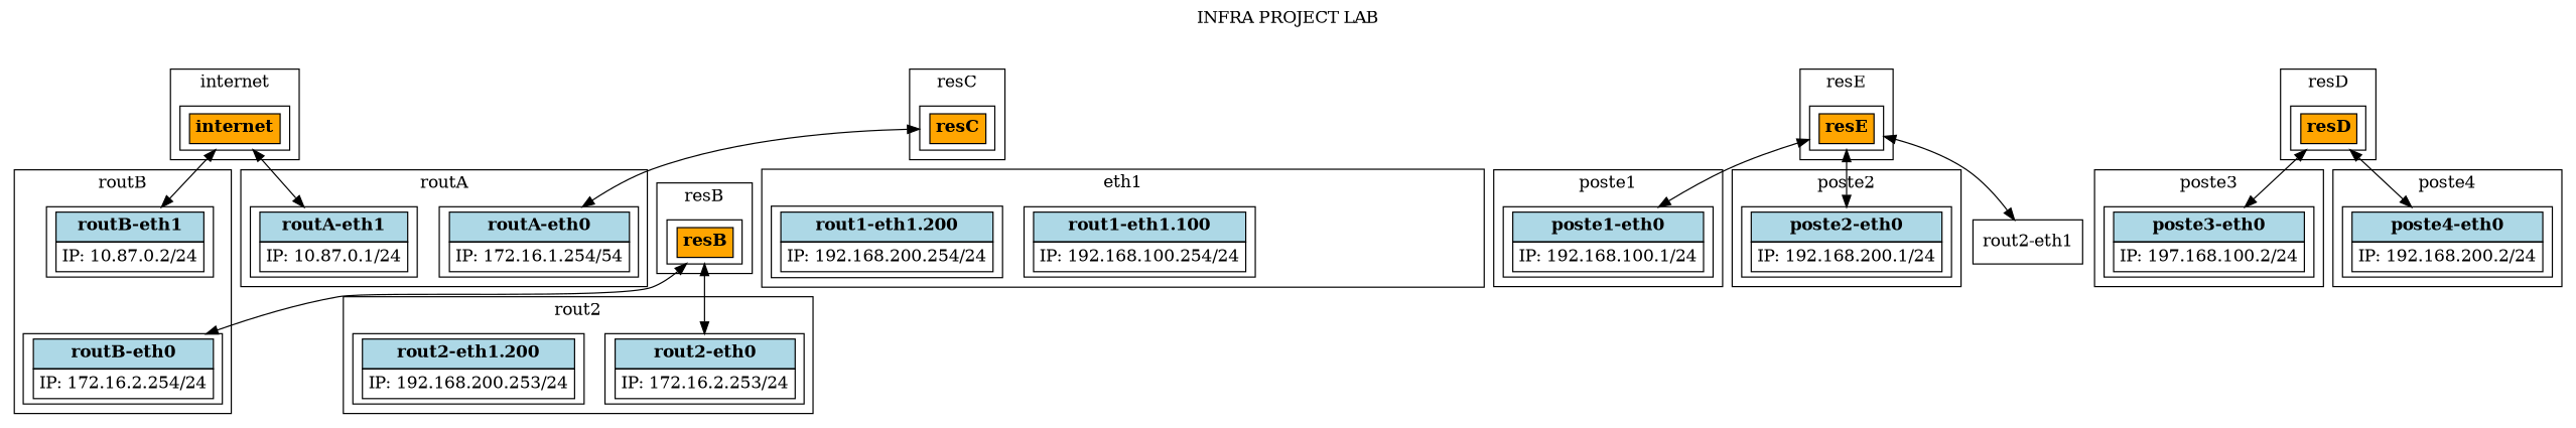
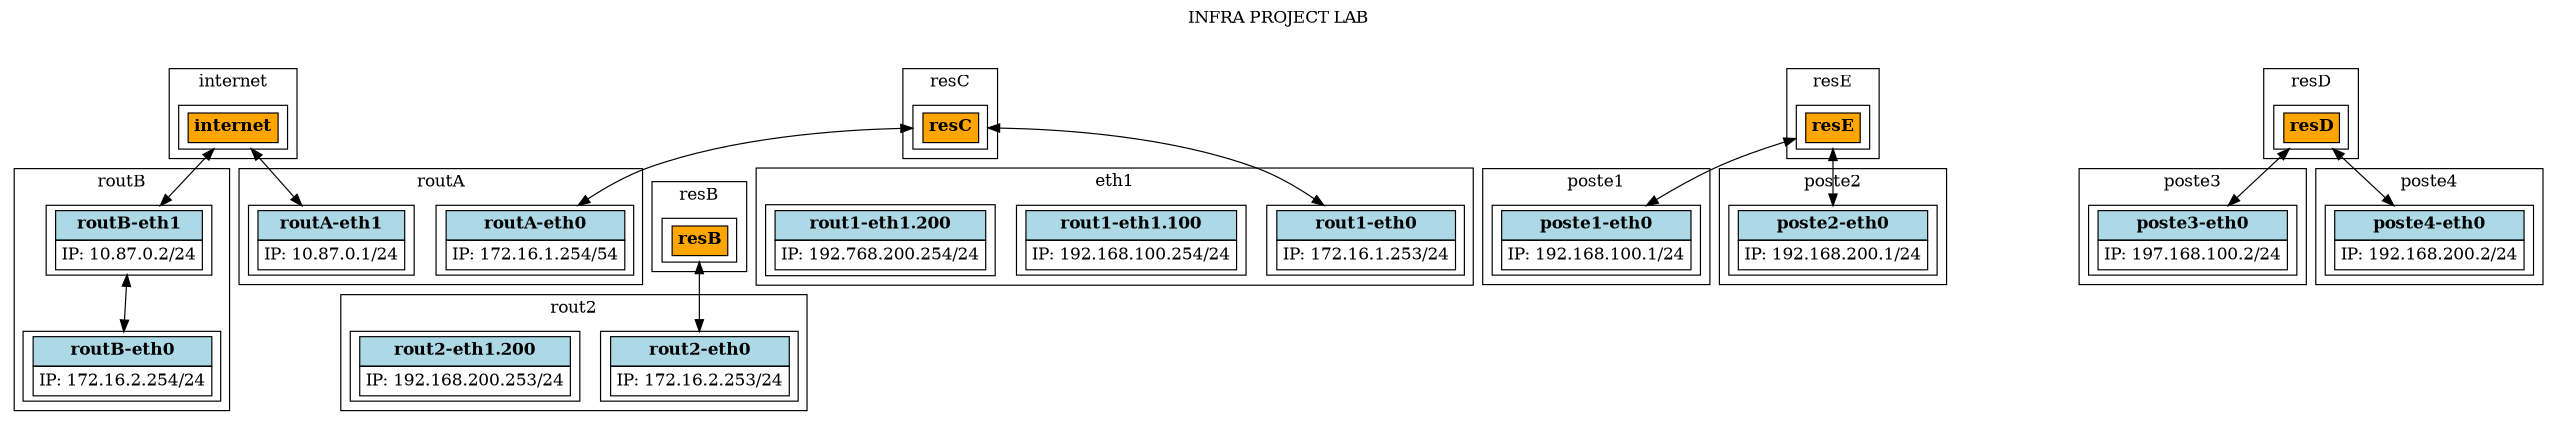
  digraph {
    label="INFRA PROJECT LAB"
    labelloc=top
    node [shape=record]
    edge [dir=both]
    n1 [label=<             <table border="0" cellborder="1" cellspacing="0" cellpadding="4">                 <tr><td bgcolor="lightblue"><b>routA-eth0</b></td></tr>                 <tr><td align="left">IP: 172.16.1.254/54</td></tr>             </table>         >]
    n2 [label=<             <table border="0" cellborder="1" cellspacing="0" cellpadding="4">                 <tr><td bgcolor="lightblue"><b>routA-eth1</b></td></tr>                 <tr><td align="left">IP: 10.87.0.1/24</td></tr>             </table>         >]
    n3 [label=<             <table border="0" cellborder="1" cellspacing="0" cellpadding="4">                 <tr><td bgcolor="lightblue"><b>routB-eth0</b></td></tr>                 <tr><td align="left">IP: 172.16.2.254/24</td></tr>             </table>         >]
    n4 [label=<             <table border="0" cellborder="1" cellspacing="0" cellpadding="4">                 <tr><td bgcolor="lightblue"><b>routB-eth1</b></td></tr>                 <tr><td align="left">IP: 10.87.0.2/24</td></tr>             </table>         >]
+   n5 [label=<             <table border="0" cellborder="1" cellspacing="0" cellpadding="4">                 <tr><td bgcolor="lightblue"><b>rout1-eth0</b></td></tr>                 <tr><td align="left">IP: 172.16.1.253/24</td></tr>             </table>         >]
    n6 [label=<             <table border="0" cellborder="1" cellspacing="0" cellpadding="4">                 <tr><td bgcolor="lightblue"><b>rout1-eth1.100</b></td></tr>                 <tr><td align="left">IP: 192.168.100.254/24</td></tr>             </table>         >]
-   n7 [label=<             <table border="0" cellborder="1" cellspacing="0" cellpadding="4">                 <tr><td bgcolor="lightblue"><b>rout1-eth1.200</b></td></tr>                 <tr><td align="left">IP: 192.168.200.254/24</td></tr>             </table>         >]
+   n7 [label=<             <table border="0" cellborder="1" cellspacing="0" cellpadding="4">                 <tr><td bgcolor="lightblue"><b>rout1-eth1.200</b></td></tr>                 <tr><td align="left">IP: 192.768.200.254/24</td></tr>             </table>         >]
    n8 [label=<             <table border="0" cellborder="1" cellspacing="0" cellpadding="4">                 <tr><td bgcolor="lightblue"><b>rout2-eth0</b></td></tr>                 <tr><td align="left">IP: 172.16.2.253/24</td></tr>             </table>         >]
    n9 [label=<             <table border="0" cellborder="1" cellspacing="0" cellpadding="4">                 <tr><td bgcolor="lightblue"><b>rout2-eth1.200</b></td></tr>                 <tr><td align="left">IP: 192.168.200.253/24</td></tr>             </table>         >]
    n10 [label=<             <table border="0" cellborder="1" cellspacing="0" cellpadding="4">                 <tr><td bgcolor="lightblue"><b>poste1-eth0</b></td></tr>                 <tr><td align="left">IP: 192.168.100.1/24</td></tr>             </table>         >]
    n11 [label=<             <table border="0" cellborder="1" cellspacing="0" cellpadding="4">                 <tr><td bgcolor="lightblue"><b>poste2-eth0</b></td></tr>                 <tr><td align="left">IP: 192.168.200.1/24</td></tr>             </table>         >]
    n12 [label=<             <table border="0" cellborder="1" cellspacing="0" cellpadding="4">                 <tr><td bgcolor="lightblue"><b>poste3-eth0</b></td></tr>                 <tr><td align="left">IP: 197.168.100.2/24</td></tr>             </table>         >]
    n13 [label=<             <table border="0" cellborder="1" cellspacing="0" cellpadding="4">                 <tr><td bgcolor="lightblue"><b>poste4-eth0</b></td></tr>                 <tr><td align="left">IP: 192.168.200.2/24</td></tr>             </table>         >]
    n14 [label=<             <table border="0" cellborder="1" cellspacing="0" cellpadding="4">                 <tr><td bgcolor="orange"><b>internet</b></td></tr>             </table>         >]
    n15 [label=<             <table border="0" cellborder="1" cellspacing="0" cellpadding="4">                 <tr><td bgcolor="orange"><b>resB</b></td></tr>             </table>         >]
    n16 [label=<             <table border="0" cellborder="1" cellspacing="0" cellpadding="4">                 <tr><td bgcolor="orange"><b>resC</b></td></tr>             </table>         >]
    n17 [label=<             <table border="0" cellborder="1" cellspacing="0" cellpadding="4">                 <tr><td bgcolor="orange"><b>resD</b></td></tr>             </table>         >]
    n18 [label=<             <table border="0" cellborder="1" cellspacing="0" cellpadding="4">                 <tr><td bgcolor="orange"><b>resE</b></td></tr>             </table>         >]
-   "rout2-eth1"
    subgraph cluster_1 {
      label=routA
      n1
      n2
    }
    subgraph cluster_2 {
      label=routB
      n3
      n4
    }
    subgraph cluster_3 {
      label=eth1
+     n5
      n6
      n7
    }
    subgraph cluster_4 {
      label=rout2
      n8
      n9
    }
    subgraph cluster_5 {
      label=poste1
      n10
    }
    subgraph cluster_6 {
      label=poste2
      n11
    }
    subgraph cluster_7 {
      label=poste3
      n12
    }
    subgraph cluster_8 {
      label=poste4
      n13
    }
    subgraph cluster_9 {
      label=internet
      n14
    }
    subgraph cluster_10 {
      label=resB
      n15
    }
    subgraph cluster_11 {
      label=resC
      n16
    }
    subgraph cluster_12 {
      label=resD
      n17
    }
    subgraph cluster_13 {
      label=resE
      n18
    }
    n14 -> n2
    n14 -> n4
-   n15 -> n3
+   n4 -> n3
    n15 -> n8
    n16 -> n1
+   n16 -> n5
    n17 -> n12
    n17 -> n13
    n18 -> n10
    n18 -> n11
-   n18 -> "rout2-eth1"
  }
